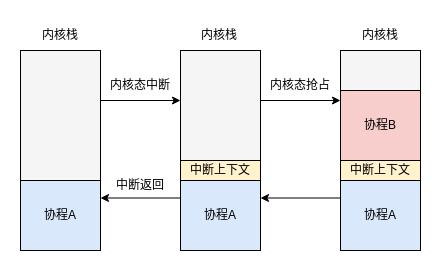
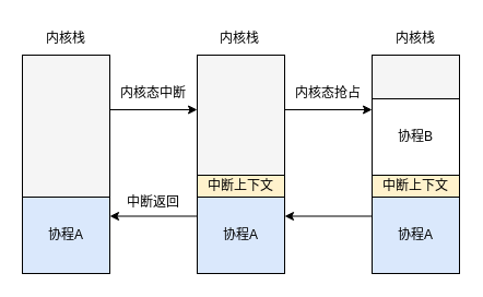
  <mxCell id="0" />
  <mxCell id="1" parent="0" />
  <mxCell id="2" value="" style="rounded=0;whiteSpace=wrap;html=1;fillColor=#f5f5f5;fontColor=#333333;strokeColor=default;" vertex="1" parent="1"><mxGeometry x="20" y="50" width="80" height="200" as="geometry" /></mxCell>
  <mxCell id="3" style="edgeStyle=orthogonalEdgeStyle;rounded=0;orthogonalLoop=1;jettySize=auto;html=1;exitX=1;exitY=0.25;exitDx=0;exitDy=0;entryX=0;entryY=0.25;entryDx=0;entryDy=0;startArrow=classic;startFill=1;endArrow=none;endFill=0;" edge="1" parent="1" source="4" target="7"><mxGeometry relative="1" as="geometry" /></mxCell>
  <mxCell id="4" value="协程A" style="rounded=0;whiteSpace=wrap;html=1;fillColor=#dae8fc;strokeColor=default;" vertex="1" parent="1"><mxGeometry x="20" y="180" width="80" height="70" as="geometry" /></mxCell>
  <mxCell id="5" value="内核栈" style="text;html=1;align=center;verticalAlign=middle;whiteSpace=wrap;rounded=0;" vertex="1" parent="1"><mxGeometry x="30" y="20" width="60" height="30" as="geometry" /></mxCell>
  <mxCell id="6" value="" style="rounded=0;whiteSpace=wrap;html=1;fillColor=#f5f5f5;fontColor=#333333;strokeColor=default;" vertex="1" parent="1"><mxGeometry x="180" y="50" width="80" height="200" as="geometry" /></mxCell>
  <mxCell id="7" value="协程A" style="rounded=0;whiteSpace=wrap;html=1;fillColor=#dae8fc;strokeColor=default;" vertex="1" parent="1"><mxGeometry x="180" y="180" width="80" height="70" as="geometry" /></mxCell>
  <mxCell id="8" value="内核栈" style="text;html=1;align=center;verticalAlign=middle;whiteSpace=wrap;rounded=0;" vertex="1" parent="1"><mxGeometry x="189" y="20" width="60" height="30" as="geometry" /></mxCell>
  <mxCell id="9" value="中断上下文" style="rounded=0;whiteSpace=wrap;html=1;fillColor=#fff2cc;strokeColor=default;" vertex="1" parent="1"><mxGeometry x="180" y="160" width="80" height="20" as="geometry" /></mxCell>
  <mxCell id="10" value="" style="rounded=0;whiteSpace=wrap;html=1;fillColor=#f5f5f5;fontColor=#333333;strokeColor=default;" vertex="1" parent="1"><mxGeometry x="340" y="50" width="80" height="200" as="geometry" /></mxCell>
  <mxCell id="11" style="edgeStyle=orthogonalEdgeStyle;rounded=0;orthogonalLoop=1;jettySize=auto;html=1;exitX=0;exitY=0.25;exitDx=0;exitDy=0;entryX=1;entryY=0.25;entryDx=0;entryDy=0;" edge="1" parent="1" source="12" target="7"><mxGeometry relative="1" as="geometry" /></mxCell>
  <mxCell id="12" value="协程A" style="rounded=0;whiteSpace=wrap;html=1;fillColor=#dae8fc;strokeColor=default;" vertex="1" parent="1"><mxGeometry x="340" y="180" width="80" height="70" as="geometry" /></mxCell>
  <mxCell id="13" value="内核栈" style="text;html=1;align=center;verticalAlign=middle;whiteSpace=wrap;rounded=0;" vertex="1" parent="1"><mxGeometry x="350" y="20" width="60" height="30" as="geometry" /></mxCell>
  <mxCell id="14" value="中断上下文" style="rounded=0;whiteSpace=wrap;html=1;fillColor=#fff2cc;strokeColor=default;" vertex="1" parent="1"><mxGeometry x="340" y="160" width="80" height="20" as="geometry" /></mxCell>
- <mxCell id="15" value="协程B" style="rounded=0;whiteSpace=wrap;html=1;fillColor=#f8cecc;strokeColor=default;" vertex="1" parent="1"><mxGeometry x="340" y="90" width="80" height="70" as="geometry" /></mxCell>
+ <mxCell id="15" value="协程B" style="rounded=0;whiteSpace=wrap;html=1;fillColor=#ffffff;strokeColor=default;" vertex="1" parent="1"><mxGeometry x="340" y="90" width="80" height="70" as="geometry" /></mxCell>
  <mxCell id="16" value="" style="endArrow=classic;html=1;rounded=0;exitX=1;exitY=0.25;exitDx=0;exitDy=0;" edge="1" parent="1" source="2"><mxGeometry width="50" height="50" relative="1" as="geometry"><mxPoint x="200" y="150" as="sourcePoint" /><mxPoint x="180" y="100" as="targetPoint" /></mxGeometry></mxCell>
  <mxCell id="17" value="内核态中断" style="text;html=1;align=center;verticalAlign=middle;whiteSpace=wrap;rounded=0;" vertex="1" parent="1"><mxGeometry x="100" y="70" width="80" height="30" as="geometry" /></mxCell>
  <mxCell id="18" value="" style="endArrow=classic;html=1;rounded=0;exitX=1;exitY=0.25;exitDx=0;exitDy=0;" edge="1" parent="1"><mxGeometry width="50" height="50" relative="1" as="geometry"><mxPoint x="260" y="100" as="sourcePoint" /><mxPoint x="340" y="100" as="targetPoint" /></mxGeometry></mxCell>
  <mxCell id="19" value="内核态抢占" style="text;html=1;align=center;verticalAlign=middle;whiteSpace=wrap;rounded=0;" vertex="1" parent="1"><mxGeometry x="260" y="70" width="80" height="30" as="geometry" /></mxCell>
  <mxCell id="20" value="中断返回" style="text;html=1;align=center;verticalAlign=middle;whiteSpace=wrap;rounded=0;" vertex="1" parent="1"><mxGeometry x="100" y="170" width="80" height="30" as="geometry" /></mxCell>
